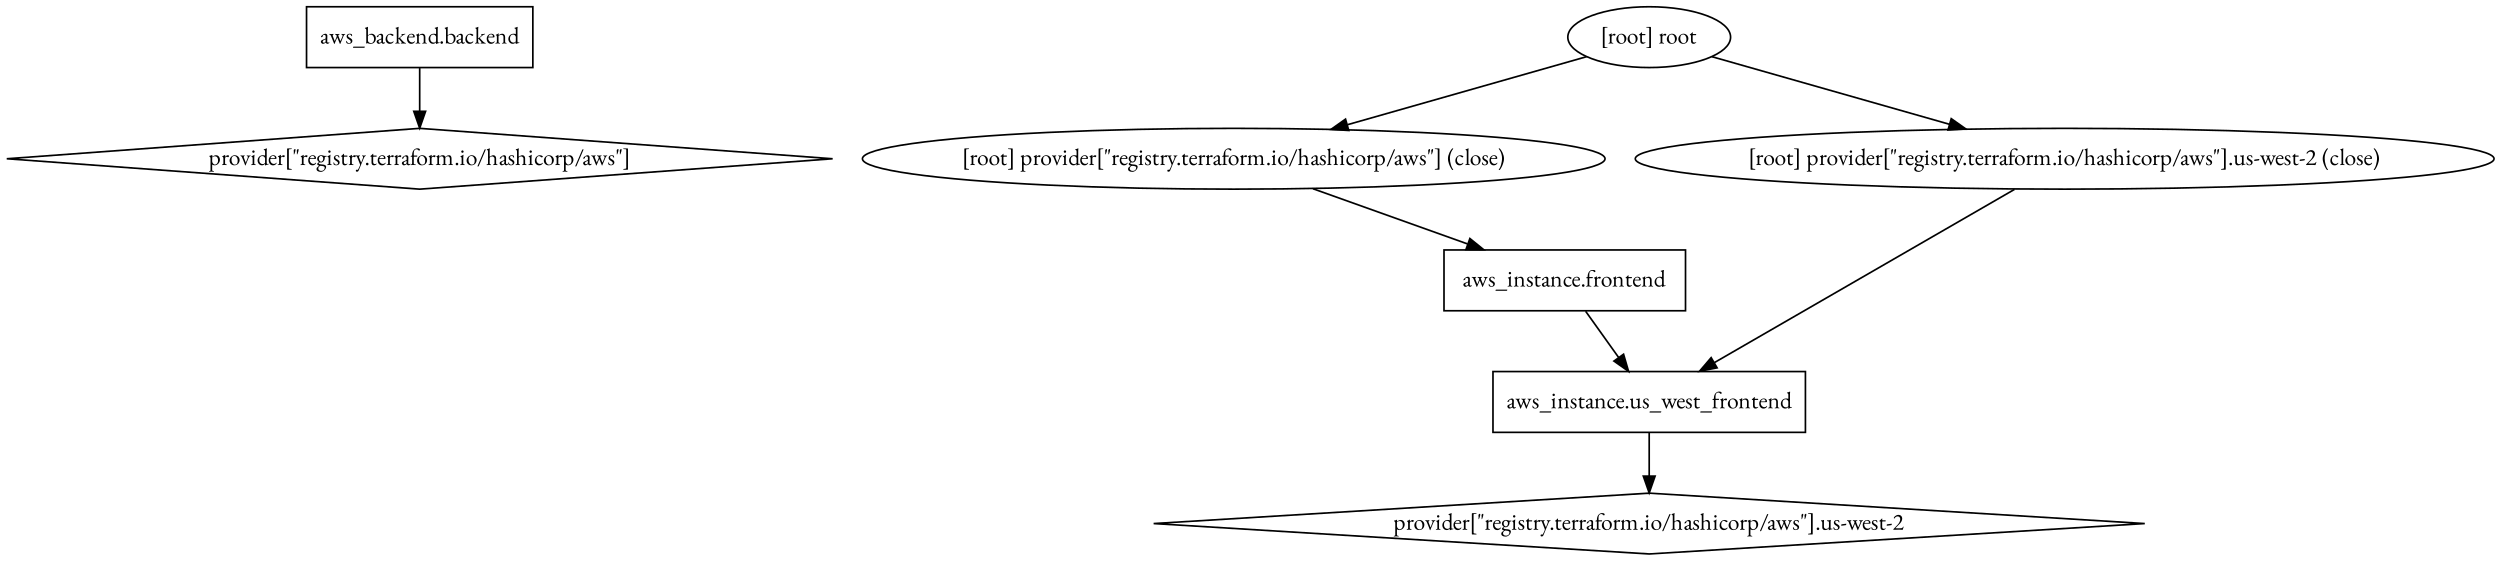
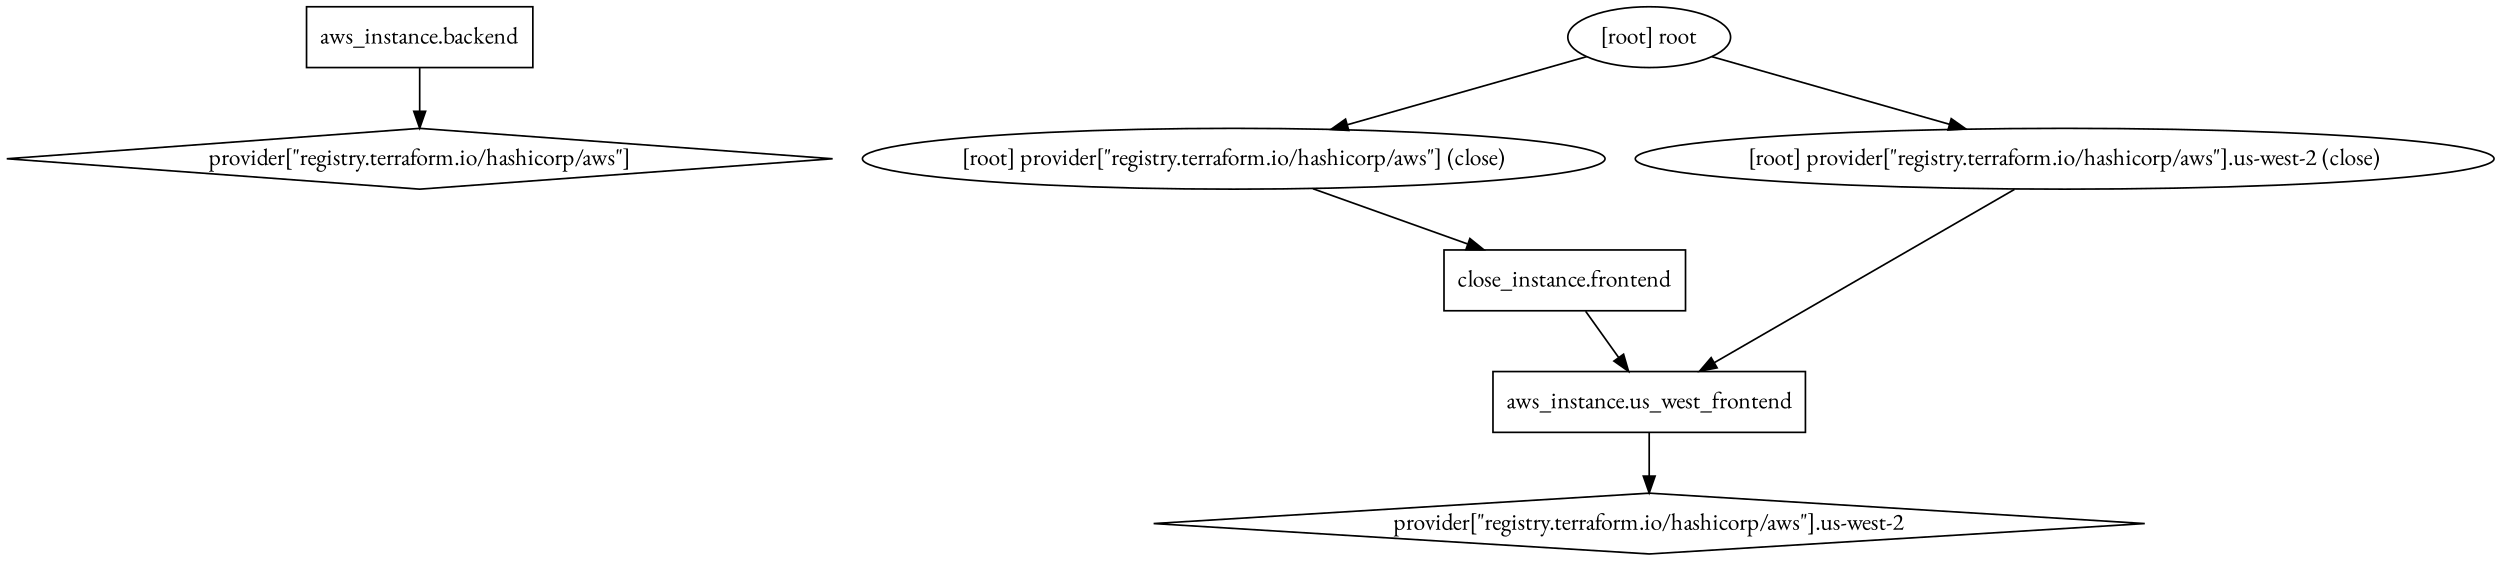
  digraph {
    compound=true
    fontname="EB Garamond"
    newrank=true
    node [fontname="EB Garamond"]
    edge [fontname="EB Garamond"]
-   n1 [label="aws_backend.backend" shape=box]
+   n1 [label="aws_instance.backend" shape=box]
    n2 [label="provider[\"registry.terraform.io/hashicorp/aws\"]" shape=diamond]
-   n3 [label="aws_instance.frontend" shape=box]
+   n3 [label="close_instance.frontend" shape=box]
    n4 [label="aws_instance.us_west_frontend" shape=box]
    n5 [label="provider[\"registry.terraform.io/hashicorp/aws\"].us-west-2" shape=diamond]
    "[root] provider[\"registry.terraform.io/hashicorp/aws\"] (close)"
    "[root] provider[\"registry.terraform.io/hashicorp/aws\"].us-west-2 (close)"
    "[root] root"
    subgraph sub_1 {
      n1
      n2
      n3
      n4
      n5
      "[root] provider[\"registry.terraform.io/hashicorp/aws\"] (close)"
      "[root] provider[\"registry.terraform.io/hashicorp/aws\"].us-west-2 (close)"
      "[root] root"
    }
    n1 -> n2
    n3 -> n4
    n4 -> n5
    "[root] provider[\"registry.terraform.io/hashicorp/aws\"] (close)" -> n3
    "[root] provider[\"registry.terraform.io/hashicorp/aws\"].us-west-2 (close)" -> n4
    "[root] root" -> "[root] provider[\"registry.terraform.io/hashicorp/aws\"] (close)"
    "[root] root" -> "[root] provider[\"registry.terraform.io/hashicorp/aws\"].us-west-2 (close)"
  }
